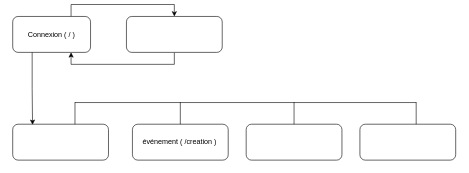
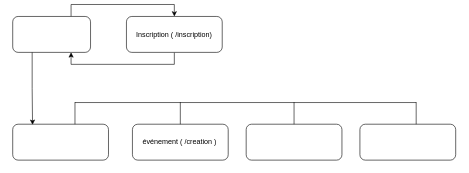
  <mxCell id="0" />
  <mxCell id="1" parent="0" />
  <mxCell id="2" style="edgeStyle=orthogonalEdgeStyle;rounded=0;orthogonalLoop=1;jettySize=auto;html=1;exitX=0.75;exitY=0;exitDx=0;exitDy=0;entryX=0.5;entryY=0;entryDx=0;entryDy=0;" edge="1" parent="1" source="3" target="6"><mxGeometry relative="1" as="geometry" /></mxCell>
  <mxCell id="3" value="" style="rounded=1;whiteSpace=wrap;html=1;" vertex="1" parent="1"><mxGeometry x="20" y="20" width="130" height="60" as="geometry" /></mxCell>
- <mxCell id="4" value="Connexion ( / )" style="text;html=1;align=center;verticalAlign=middle;whiteSpace=wrap;rounded=0;" vertex="1" parent="1"><mxGeometry x="30" y="35" width="110" height="30" as="geometry" /></mxCell>
  <mxCell id="5" style="edgeStyle=orthogonalEdgeStyle;rounded=0;orthogonalLoop=1;jettySize=auto;html=1;exitX=0.5;exitY=1;exitDx=0;exitDy=0;entryX=0.75;entryY=1;entryDx=0;entryDy=0;" edge="1" parent="1" source="6" target="3"><mxGeometry relative="1" as="geometry" /></mxCell>
  <mxCell id="6" value="" style="rounded=1;whiteSpace=wrap;html=1;" vertex="1" parent="1"><mxGeometry x="210" y="20" width="160" height="60" as="geometry" /></mxCell>
+ <mxCell id="7" value="Inscription ( /inscription)" style="text;html=1;align=center;verticalAlign=middle;whiteSpace=wrap;rounded=0;" vertex="1" parent="1"><mxGeometry x="220" y="35" width="140" height="30" as="geometry" /></mxCell>
  <mxCell id="8" value="" style="rounded=1;whiteSpace=wrap;html=1;" vertex="1" parent="1"><mxGeometry x="20" y="200" width="160" height="60" as="geometry" /></mxCell>
  <mxCell id="9" value="" style="rounded=1;whiteSpace=wrap;html=1;" vertex="1" parent="1"><mxGeometry x="220" y="200" width="160" height="60" as="geometry" /></mxCell>
  <mxCell id="10" value="événement ( /creation )" style="text;html=1;align=center;verticalAlign=middle;whiteSpace=wrap;rounded=0;" vertex="1" parent="1"><mxGeometry x="224" y="215" width="150" height="30" as="geometry" /></mxCell>
  <mxCell id="11" value="" style="rounded=1;whiteSpace=wrap;html=1;" vertex="1" parent="1"><mxGeometry x="410" y="200" width="160" height="60" as="geometry" /></mxCell>
  <mxCell id="12" value="" style="rounded=1;whiteSpace=wrap;html=1;" vertex="1" parent="1"><mxGeometry x="600" y="200" width="160" height="60" as="geometry" /></mxCell>
  <mxCell id="13" style="edgeStyle=orthogonalEdgeStyle;rounded=0;orthogonalLoop=1;jettySize=auto;html=1;exitX=1;exitY=1;exitDx=0;exitDy=0;exitPerimeter=0;" edge="1" parent="1"><mxGeometry relative="1" as="geometry"><mxPoint x="120.056" y="80" as="targetPoint" /><mxPoint x="120" y="80" as="sourcePoint" /></mxGeometry></mxCell>
  <mxCell id="14" style="edgeStyle=orthogonalEdgeStyle;rounded=0;orthogonalLoop=1;jettySize=auto;html=1;exitX=0.25;exitY=1;exitDx=0;exitDy=0;entryX=0.207;entryY=0.016;entryDx=0;entryDy=0;entryPerimeter=0;" edge="1" parent="1" source="3" target="8"><mxGeometry relative="1" as="geometry" /></mxCell>
  <mxCell id="15" value="" style="line;strokeWidth=1;fillColor=none;align=left;verticalAlign=middle;spacingTop=-1;spacingLeft=3;spacingRight=3;rotatable=0;labelPosition=right;points=[];portConstraint=eastwest;strokeColor=inherit;direction=south;" vertex="1" parent="1"><mxGeometry x="120" y="163" width="8" height="37" as="geometry" /></mxCell>
  <mxCell id="16" value="" style="line;strokeWidth=1;fillColor=none;align=left;verticalAlign=middle;spacingTop=-1;spacingLeft=3;spacingRight=3;rotatable=0;labelPosition=right;points=[];portConstraint=eastwest;strokeColor=inherit;" vertex="1" parent="1"><mxGeometry x="124" y="160" width="570" height="7.6" as="geometry" /></mxCell>
  <mxCell id="17" value="" style="line;strokeWidth=1;fillColor=none;align=left;verticalAlign=middle;spacingTop=-1;spacingLeft=3;spacingRight=3;rotatable=0;labelPosition=right;points=[];portConstraint=eastwest;strokeColor=inherit;direction=south;" vertex="1" parent="1"><mxGeometry x="296" y="163" width="8" height="37" as="geometry" /></mxCell>
  <mxCell id="18" value="" style="line;strokeWidth=1;fillColor=none;align=left;verticalAlign=middle;spacingTop=-1;spacingLeft=3;spacingRight=3;rotatable=0;labelPosition=right;points=[];portConstraint=eastwest;strokeColor=inherit;direction=south;" vertex="1" parent="1"><mxGeometry x="486" y="163" width="8" height="37" as="geometry" /></mxCell>
  <mxCell id="19" value="" style="line;strokeWidth=1;fillColor=none;align=left;verticalAlign=middle;spacingTop=-1;spacingLeft=3;spacingRight=3;rotatable=0;labelPosition=right;points=[];portConstraint=eastwest;strokeColor=inherit;direction=south;" vertex="1" parent="1"><mxGeometry x="690" y="163" width="8" height="37" as="geometry" /></mxCell>
